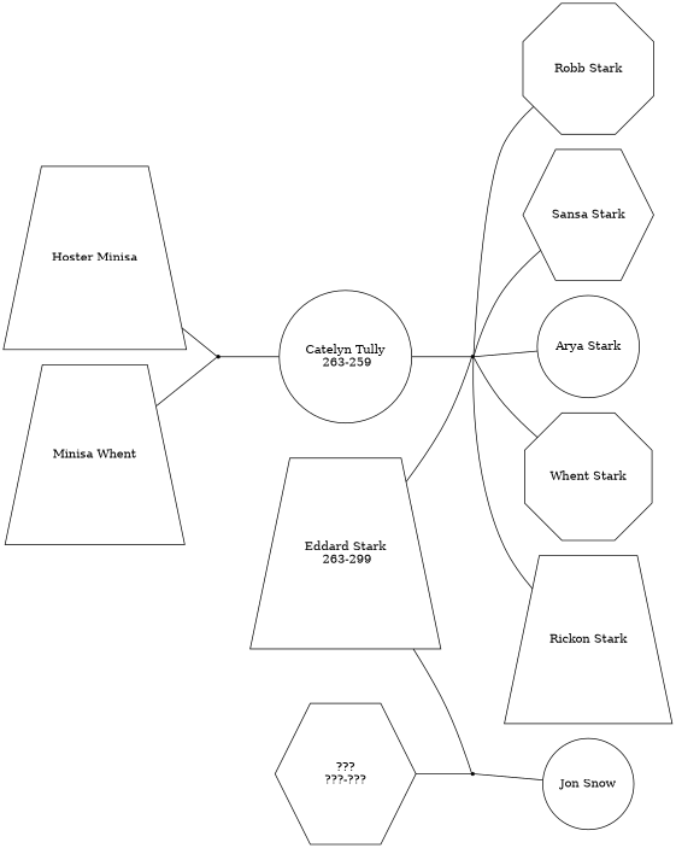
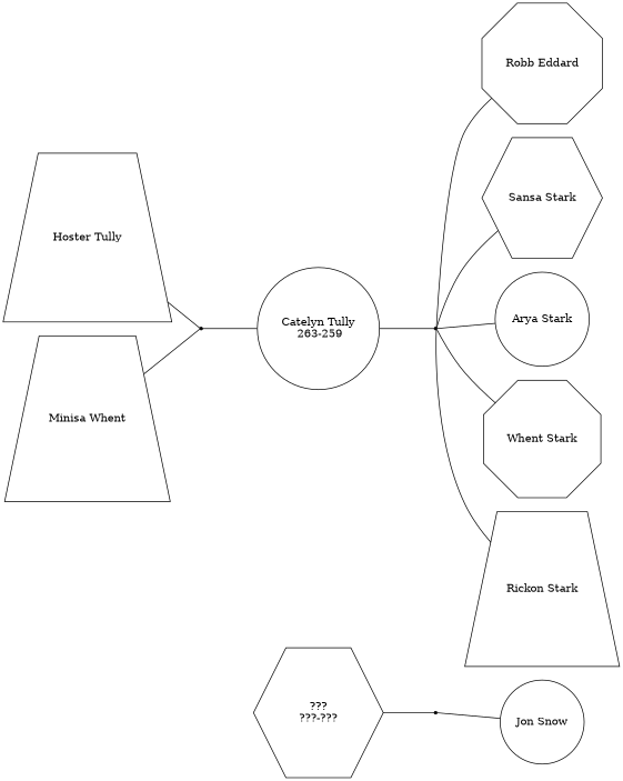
  digraph {
    rankdir=LR
    node [color=black regular=1 shape=trapezium]
    edge [dir=none]
-   n1 [label="Hoster Minisa"]
+   n1 [label="Hoster Tully"]
    hm [shape=point color="" regular=""]
    n3 [label="Catelyn Tully\n 263-259" shape=circle]
    n4 [label="Minisa Whent"]
    "1+2" [shape=point color="" regular=""]
-   n6 [label="Eddard Stark\n 263-299"]
    "1+8" [shape=point color="" regular=""]
-   n8 [label="Robb Stark" shape=octagon]
+   n8 [label="Robb Eddard" shape=octagon]
    n9 [label="Sansa Stark" shape=hexagon]
    n10 [label="Arya Stark" shape=circle]
    n11 [label="Whent Stark" shape=octagon]
    n12 [label="Rickon Stark"]
    n13 [label="Jon Snow" shape=circle]
    n14 [label="       ???       \n???-???" shape=hexagon]
    n1 -> hm
    hm -> n3
    n3 -> "1+2"
    n4 -> hm
    "1+2" -> n8
    "1+2" -> n9
    "1+2" -> n10
    "1+2" -> n11
    "1+2" -> n12
-   n6 -> "1+2"
-   n6 -> "1+8"
    "1+8" -> n13
    n14 -> "1+8"
  }
